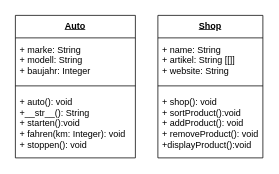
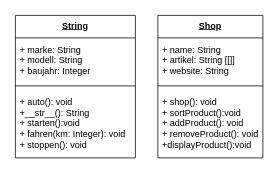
  <mxCell id="0" />
  <mxCell id="1" parent="0" />
- <mxCell id="2" value="&lt;b&gt;Auto&lt;/b&gt;" style="swimlane;fontStyle=4;align=center;verticalAlign=top;childLayout=stackLayout;horizontal=1;startSize=30;horizontalStack=0;resizeParent=1;resizeParentMax=0;resizeLast=0;collapsible=0;marginBottom=0;html=1;whiteSpace=wrap;" parent="1" vertex="1"><mxGeometry x="20" y="20" width="160" height="190" as="geometry" /></mxCell>
+ <mxCell id="2" value="&lt;b&gt;String&lt;/b&gt;" style="swimlane;fontStyle=4;align=center;verticalAlign=top;childLayout=stackLayout;horizontal=1;startSize=30;horizontalStack=0;resizeParent=1;resizeParentMax=0;resizeLast=0;collapsible=0;marginBottom=0;html=1;whiteSpace=wrap;" parent="1" vertex="1"><mxGeometry x="20" y="20" width="160" height="190" as="geometry" /></mxCell>
  <mxCell id="3" value="+ marke: String&lt;div&gt;+ modell: String&lt;/div&gt;&lt;div&gt;+ baujahr: Integer&lt;/div&gt;" style="html=1;strokeColor=none;fillColor=none;align=left;verticalAlign=middle;spacingLeft=4;spacingRight=4;rotatable=0;points=[[0,0.5],[1,0.5]];resizeWidth=1;whiteSpace=wrap;" parent="2" vertex="1"><mxGeometry y="30" width="160" height="60" as="geometry" /></mxCell>
  <mxCell id="4" value="" style="line;strokeWidth=1;fillColor=none;align=left;verticalAlign=middle;spacingTop=-1;spacingLeft=3;spacingRight=3;rotatable=0;labelPosition=right;points=[];portConstraint=eastwest;" parent="2" vertex="1"><mxGeometry y="90" width="160" height="8" as="geometry" /></mxCell>
  <mxCell id="5" value="+ auto(): void&lt;div&gt;+__str__(): String&lt;br&gt;&lt;div&gt;+ starten():void&lt;/div&gt;&lt;div&gt;+ fahren(km: Integer): void&lt;/div&gt;&lt;div&gt;+ stoppen(): void&lt;/div&gt;&lt;/div&gt;" style="html=1;strokeColor=none;fillColor=none;align=left;verticalAlign=middle;spacingLeft=4;spacingRight=4;rotatable=0;points=[[0,0.5],[1,0.5]];resizeWidth=1;whiteSpace=wrap;" parent="2" vertex="1"><mxGeometry y="98" width="160" height="92" as="geometry" /></mxCell>
  <mxCell id="6" value="&lt;b&gt;Shop&lt;/b&gt;" style="swimlane;fontStyle=4;align=center;verticalAlign=top;childLayout=stackLayout;horizontal=1;startSize=30;horizontalStack=0;resizeParent=1;resizeParentMax=0;resizeLast=0;collapsible=0;marginBottom=0;html=1;whiteSpace=wrap;" parent="1" vertex="1"><mxGeometry x="210" y="20" width="140" height="190" as="geometry" /></mxCell>
  <mxCell id="7" value="+ name: String&lt;div&gt;+ artikel: String [[]]&lt;/div&gt;&lt;div&gt;+ website: String&lt;/div&gt;" style="html=1;strokeColor=none;fillColor=none;align=left;verticalAlign=middle;spacingLeft=4;spacingRight=4;rotatable=0;points=[[0,0.5],[1,0.5]];resizeWidth=1;whiteSpace=wrap;" parent="6" vertex="1"><mxGeometry y="30" width="140" height="60" as="geometry" /></mxCell>
  <mxCell id="8" value="" style="line;strokeWidth=1;fillColor=none;align=left;verticalAlign=middle;spacingTop=-1;spacingLeft=3;spacingRight=3;rotatable=0;labelPosition=right;points=[];portConstraint=eastwest;" parent="6" vertex="1"><mxGeometry y="90" width="140" height="8" as="geometry" /></mxCell>
  <mxCell id="9" value="+ shop(): void&lt;div&gt;&lt;div&gt;+ sortProduct():void&lt;/div&gt;&lt;div&gt;+ addProduct(): void&lt;/div&gt;&lt;div&gt;+ removeProduct(): void&lt;/div&gt;&lt;/div&gt;&lt;div&gt;+displayProduct():void&lt;/div&gt;" style="html=1;strokeColor=none;fillColor=none;align=left;verticalAlign=middle;spacingLeft=4;spacingRight=4;rotatable=0;points=[[0,0.5],[1,0.5]];resizeWidth=1;whiteSpace=wrap;" parent="6" vertex="1"><mxGeometry y="98" width="140" height="92" as="geometry" /></mxCell>
